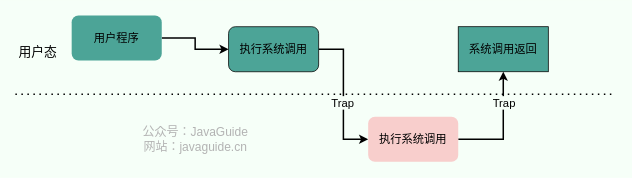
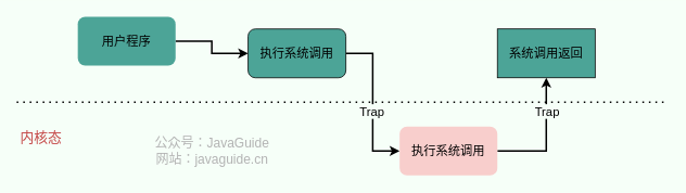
  <mxCell id="0" />
  <mxCell id="1" parent="0" />
  <mxCell id="2" style="edgeStyle=orthogonalEdgeStyle;rounded=0;orthogonalLoop=1;jettySize=auto;html=1;entryX=0;entryY=0.5;entryDx=0;entryDy=0;fontSize=15;strokeWidth=2;fontFamily=JetBrains Mono;fontSource=https%3A%2F%2Ffonts.googleapis.com%2Fcss%3Ffamily%3DJetBrains%2BMono;" parent="1" source="3" target="6" edge="1"><mxGeometry relative="1" as="geometry" /></mxCell>
  <mxCell id="3" value="用户程序" style="rounded=1;whiteSpace=wrap;html=1;fontSize=15;fillColor=#4CA497;strokeColor=none;fontFamily=JetBrains Mono;fontSource=https%3A%2F%2Ffonts.googleapis.com%2Fcss%3Ffamily%3DJetBrains%2BMono;" parent="1" vertex="1"><mxGeometry x="95" y="20" width="120" height="60" as="geometry" /></mxCell>
  <mxCell id="4" style="edgeStyle=orthogonalEdgeStyle;rounded=0;orthogonalLoop=1;jettySize=auto;html=1;entryX=0;entryY=0.5;entryDx=0;entryDy=0;fontSize=15;strokeWidth=2;fontFamily=JetBrains Mono;fontSource=https%3A%2F%2Ffonts.googleapis.com%2Fcss%3Ffamily%3DJetBrains%2BMono;" parent="1" source="6" target="9" edge="1"><mxGeometry relative="1" as="geometry" /></mxCell>
  <mxCell id="5" value="Trap" style="edgeLabel;html=1;align=center;verticalAlign=middle;resizable=0;points=[];fontSize=15;labelBackgroundColor=#F6FFF8;" vertex="1" connectable="0" parent="4"><mxGeometry x="0.258" y="-2" relative="1" as="geometry"><mxPoint y="-14" as="offset" /></mxGeometry></mxCell>
  <mxCell id="6" value="执行系统调用" style="rounded=1;whiteSpace=wrap;html=1;fontSize=15;fillColor=#4CA497;fontFamily=JetBrains Mono;fontSource=https%3A%2F%2Ffonts.googleapis.com%2Fcss%3Ffamily%3DJetBrains%2BMono;" parent="1" vertex="1"><mxGeometry x="304" y="35" width="120" height="60" as="geometry" /></mxCell>
  <mxCell id="7" style="edgeStyle=orthogonalEdgeStyle;rounded=0;orthogonalLoop=1;jettySize=auto;html=1;entryX=0.5;entryY=1;entryDx=0;entryDy=0;fontSize=15;strokeWidth=2;fontFamily=JetBrains Mono;fontSource=https%3A%2F%2Ffonts.googleapis.com%2Fcss%3Ffamily%3DJetBrains%2BMono;" parent="1" source="9" target="10" edge="1"><mxGeometry relative="1" as="geometry"><Array as="points"><mxPoint x="670" y="185" /></Array></mxGeometry></mxCell>
  <mxCell id="8" value="Trap" style="edgeLabel;html=1;align=center;verticalAlign=middle;resizable=0;points=[];fontSize=15;labelBackgroundColor=#F6FFF8;" vertex="1" connectable="0" parent="7"><mxGeometry x="0.267" y="-4" relative="1" as="geometry"><mxPoint x="-4" y="-15" as="offset" /></mxGeometry></mxCell>
  <mxCell id="9" value="执行系统调用" style="rounded=1;whiteSpace=wrap;html=1;fontSize=15;fillColor=#f8cecc;strokeColor=none;fontFamily=JetBrains Mono;fontSource=https%3A%2F%2Ffonts.googleapis.com%2Fcss%3Ffamily%3DJetBrains%2BMono;" parent="1" vertex="1"><mxGeometry x="490" y="155" width="120" height="60" as="geometry" /></mxCell>
  <mxCell id="10" value="系统调用返回" style="whiteSpace=wrap;html=1;fontSize=15;fillColor=#4CA497;fontFamily=JetBrains Mono;fontSource=https%3A%2F%2Ffonts.googleapis.com%2Fcss%3Ffamily%3DJetBrains%2BMono;rounded=0;" parent="1" vertex="1"><mxGeometry x="610" y="35" width="120" height="60" as="geometry" /></mxCell>
  <mxCell id="11" value="" style="endArrow=none;dashed=1;html=1;dashPattern=1 3;strokeWidth=2;rounded=0;fontSize=15;fontFamily=JetBrains Mono;fontSource=https%3A%2F%2Ffonts.googleapis.com%2Fcss%3Ffamily%3DJetBrains%2BMono;" parent="1" edge="1"><mxGeometry width="50" height="50" relative="1" as="geometry"><mxPoint x="20" y="125" as="sourcePoint" /><mxPoint x="820" y="125" as="targetPoint" /></mxGeometry></mxCell>
- <mxCell id="12" value="用户态" style="text;html=1;strokeColor=none;fillColor=none;align=center;verticalAlign=middle;whiteSpace=wrap;rounded=0;fontSize=17;fontFamily=JetBrains Mono;fontSource=https%3A%2F%2Ffonts.googleapis.com%2Fcss%3Ffamily%3DJetBrains%2BMono;" parent="1" vertex="1"><mxGeometry x="20" y="55" width="60" height="30" as="geometry" /></mxCell>
+ <mxCell id="13" value="内核态" style="text;html=1;strokeColor=none;fillColor=none;align=center;verticalAlign=middle;whiteSpace=wrap;rounded=0;fontSize=17;fontColor=#C44545;fontFamily=JetBrains Mono;fontSource=https%3A%2F%2Ffonts.googleapis.com%2Fcss%3Ffamily%3DJetBrains%2BMono;" parent="1" vertex="1"><mxGeometry x="20" y="155" width="60" height="30" as="geometry" /></mxCell>
  <mxCell id="14" value="&lt;font style=&quot;font-size: 16px;&quot;&gt;公众号：JavaGuide&lt;br style=&quot;font-size: 16px;&quot;&gt;网站：javaguide.cn&lt;/font&gt;" style="text;html=1;strokeColor=none;fillColor=none;align=center;verticalAlign=middle;whiteSpace=wrap;rounded=0;labelBackgroundColor=none;fontSize=16;fontColor=#B3B3B3;rotation=0;sketch=0;shadow=0;" vertex="1" parent="1"><mxGeometry x="170" y="180" width="180" height="10" as="geometry" /></mxCell>
